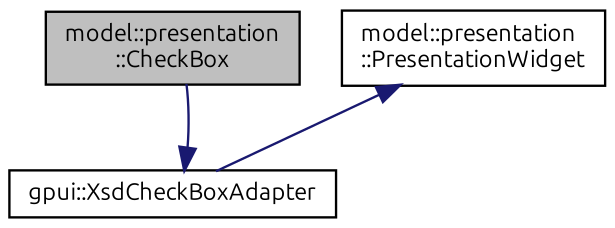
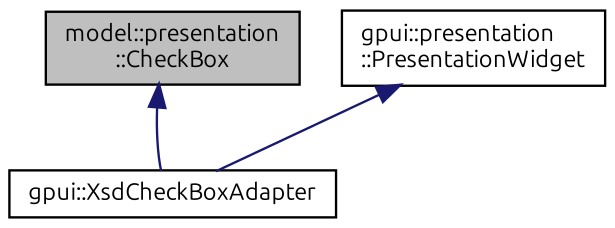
  digraph {
    fontname=Ubuntu
    node [color=black fillcolor=white fontname=Ubuntu fontsize=10 shape=record style=filled]
    edge [color=midnightblue dir=back fontname=Ubuntu fontsize=10 labelfontname=Helvetica labelfontsize=10 style=solid]
    n1 [fillcolor=grey75 fontcolor=black height=0.2 label="model::presentation\l::CheckBox" width=0.4]
    n2 [height=0.2 label="gpui::XsdCheckBoxAdapter" width=0.4]
-   n3 [height=0.2 label="model::presentation\l::PresentationWidget" width=0.4]
-   n2 -> n1
+   n3 [height=0.2 label="gpui::presentation\l::PresentationWidget" width=0.4]
+   n1 -> n2
    n3 -> n2
  }
